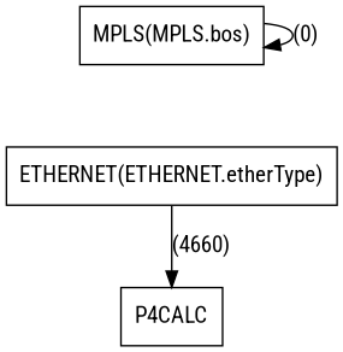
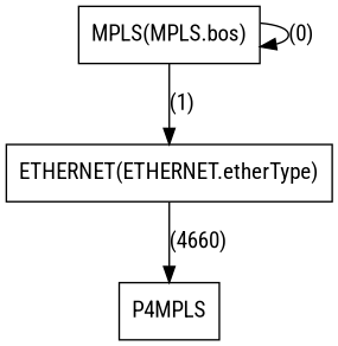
  digraph {
    fontname="Roboto Condensed"
    node [fontname="Roboto Condensed" shape=rectangle]
    edge [fontname="Roboto Condensed" shape=rectangle]
    n1 [label="ETHERNET(ETHERNET.etherType)"]
-   n2 [label=P4CALC]
+   n2 [label=P4MPLS]
    n3 [label="MPLS(MPLS.bos)"]
    n1 -> n2 [label="(4660)"]
+   n3 -> n1 [label="(1)"]
    n3 -> n3 [label="(0)"]
  }
